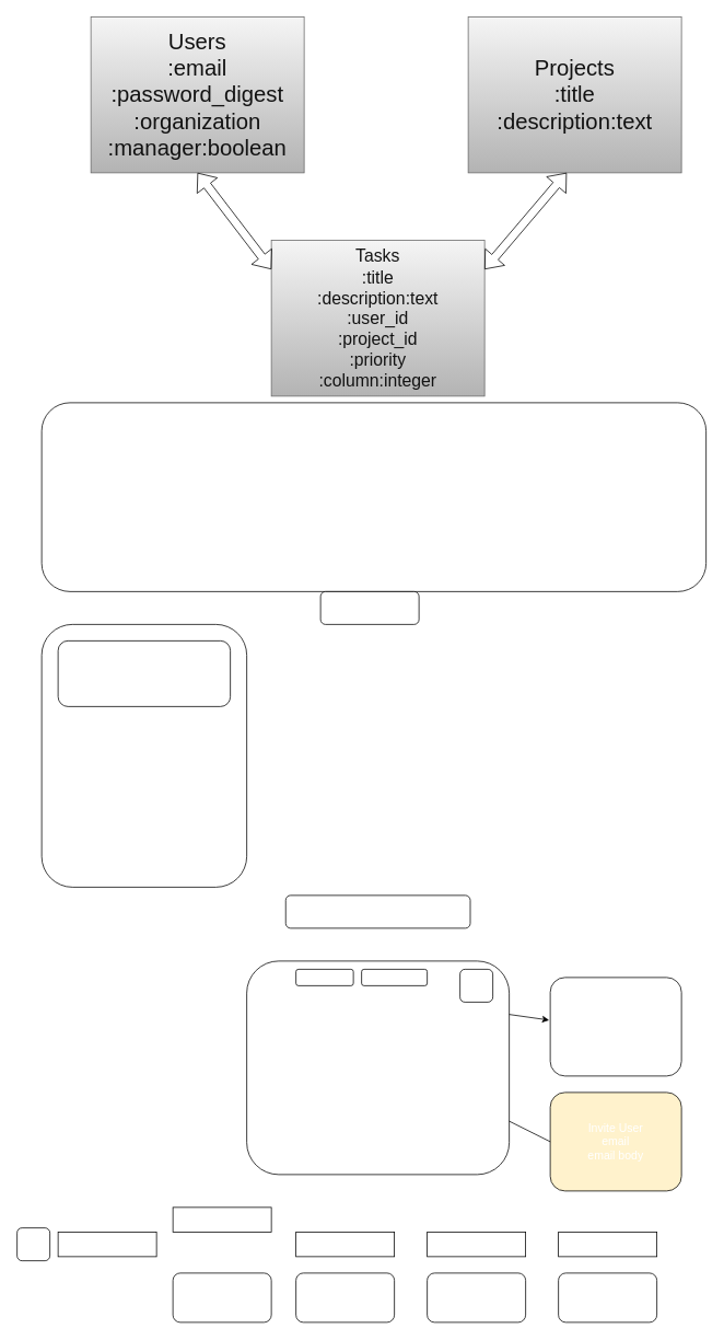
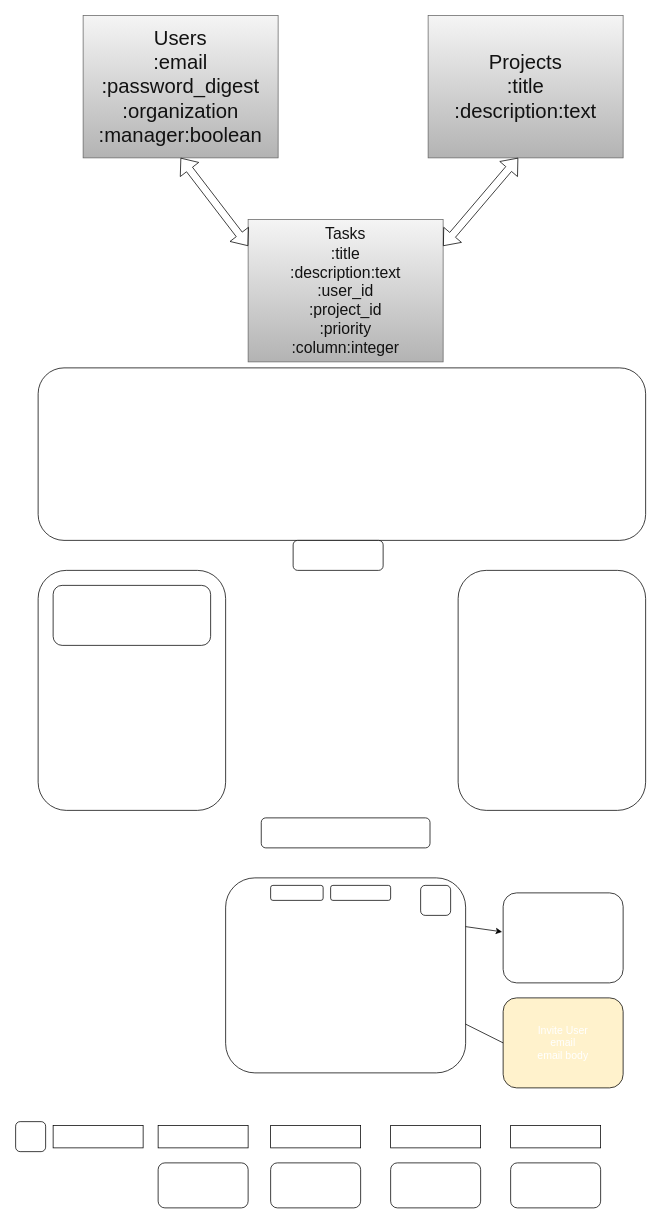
  <mxCell id="0" />
  <mxCell id="1" parent="0" />
  <mxCell id="2" value="&lt;font color=&quot;#121212&quot; style=&quot;font-size: 27px&quot;&gt;Users&lt;br&gt;:email&lt;br&gt;:password_digest&lt;br&gt;:organization&lt;br&gt;:manager:boolean&lt;br&gt;&lt;/font&gt;" style="whiteSpace=wrap;html=1;fillColor=#f5f5f5;gradientColor=#b3b3b3;strokeColor=#666666;" vertex="1" parent="1"><mxGeometry x="110" width="260" height="190" as="geometry" y="20" /></mxCell>
  <mxCell id="3" value="&lt;font color=&quot;#121212&quot; style=&quot;font-size: 21px&quot;&gt;Tasks&lt;br&gt;:title&lt;br&gt;:description:text&lt;br&gt;:user_id&lt;br&gt;:project_id&lt;br&gt;:priority&lt;br&gt;:column:integer&lt;br&gt;&lt;/font&gt;" style="whiteSpace=wrap;html=1;fillColor=#f5f5f5;gradientColor=#b3b3b3;strokeColor=#666666;" vertex="1" parent="1"><mxGeometry x="330" y="292" width="260" height="190" as="geometry" /></mxCell>
  <mxCell id="4" value="&lt;font color=&quot;#121212&quot; style=&quot;font-size: 27px&quot;&gt;Projects&lt;br&gt;:title&lt;br&gt;:description:text&lt;br&gt;&lt;/font&gt;" style="whiteSpace=wrap;html=1;fillColor=#f5f5f5;gradientColor=#b3b3b3;strokeColor=#666666;" vertex="1" parent="1"><mxGeometry x="570" width="260" height="190" as="geometry" y="20" /></mxCell>
  <mxCell id="5" value="" style="shape=flexArrow;endArrow=classic;startArrow=classic;html=1;fontSize=27;fontColor=#121212;entryX=0.5;entryY=1;entryDx=0;entryDy=0;exitX=0;exitY=0.25;exitDx=0;exitDy=0;" edge="1" parent="1" target="2"><mxGeometry width="100" height="100" relative="1" as="geometry"><mxPoint x="330" y="327.5" as="sourcePoint" /><mxPoint x="380" y="200" as="targetPoint" /></mxGeometry></mxCell>
  <mxCell id="6" value="" style="shape=flexArrow;endArrow=classic;startArrow=classic;html=1;fontSize=27;fontColor=#121212;exitX=1;exitY=0.25;exitDx=0;exitDy=0;" edge="1" parent="1"><mxGeometry width="100" height="100" relative="1" as="geometry"><mxPoint x="590" y="327.5" as="sourcePoint" /><mxPoint x="690" y="210" as="targetPoint" /></mxGeometry></mxCell>
  <mxCell id="7" value="&lt;font color=&quot;#ffffff&quot;&gt;Front end routes:&lt;br&gt;Home (login, signup, profile(if logged in))&lt;br&gt;Manager Logged in - All projects&amp;nbsp;&amp;nbsp;&lt;br&gt;Manager Logged in - All tasks (assignable) - Filter tasks based on user&lt;br&gt;User Logged in - Just see their tasks and projects&lt;br&gt;&lt;/font&gt;" style="rounded=1;whiteSpace=wrap;html=1;fontSize=21;fontColor=#121212;" vertex="1" parent="1"><mxGeometry x="50" y="490" width="810" height="230" as="geometry" /></mxCell>
  <mxCell id="8" value="Assigned" style="rounded=1;whiteSpace=wrap;html=1;fontSize=21;fontColor=#FFFFFF;" vertex="1" parent="1"><mxGeometry x="50" y="760" width="250" height="320" as="geometry" /></mxCell>
+ <mxCell id="9" value="Completed" style="rounded=1;whiteSpace=wrap;html=1;fontSize=21;fontColor=#FFFFFF;" vertex="1" parent="1"><mxGeometry x="610" y="760" width="250" height="320" as="geometry" /></mxCell>
  <mxCell id="10" value="User - Tasks" style="rounded=1;whiteSpace=wrap;html=1;fontSize=21;fontColor=#FFFFFF;" vertex="1" parent="1"><mxGeometry x="390" y="720" width="120" height="40" as="geometry" /></mxCell>
  <mxCell id="11" value="&lt;font style=&quot;font-size: 14px&quot;&gt;Title&lt;br&gt;Description&lt;br&gt;Project&amp;nbsp;&lt;br&gt;&lt;/font&gt;" style="rounded=1;whiteSpace=wrap;html=1;fontSize=21;fontColor=#FFFFFF;" vertex="1" parent="1"><mxGeometry x="70" y="780" width="210" height="80" as="geometry" /></mxCell>
  <mxCell id="12" value="Manager - Invite" style="rounded=1;whiteSpace=wrap;html=1;fontSize=21;fontColor=#FFFFFF;" vertex="1" parent="1"><mxGeometry x="347.5" y="1090" width="225" height="40" as="geometry" /></mxCell>
  <mxCell id="13" value="Form&lt;br&gt;&lt;br&gt;Title&lt;br&gt;Description" style="rounded=1;whiteSpace=wrap;html=1;fontSize=14;fontColor=#FFFFFF;" vertex="1" parent="1"><mxGeometry x="670" y="1190" width="160" height="120" as="geometry" /></mxCell>
  <mxCell id="14" value="List of Projects/List of Users" style="rounded=1;whiteSpace=wrap;html=1;fontSize=14;fontColor=#FFFFFF;" vertex="1" parent="1"><mxGeometry x="300" y="1170" width="320" height="260" as="geometry" /></mxCell>
  <mxCell id="15" value="Unassigned" style="rounded=1;whiteSpace=wrap;html=1;fontSize=14;fontColor=#FFFFFF;arcSize=0;" vertex="1" parent="1"><mxGeometry x="70" y="1500" width="120" height="30" as="geometry" /></mxCell>
- <mxCell id="16" value="User 2" style="rounded=1;whiteSpace=wrap;html=1;fontSize=14;fontColor=#FFFFFF;arcSize=0;" vertex="1" parent="1"><mxGeometry x="210" y="1470" width="120" height="30" as="geometry" /></mxCell>
+ <mxCell id="16" value="User 2" style="rounded=1;whiteSpace=wrap;html=1;fontSize=14;fontColor=#FFFFFF;arcSize=0;" vertex="1" parent="1"><mxGeometry x="210" y="1500" width="120" height="30" as="geometry" /></mxCell>
  <mxCell id="17" value="User 3" style="rounded=1;whiteSpace=wrap;html=1;fontSize=14;fontColor=#FFFFFF;arcSize=0;" vertex="1" parent="1"><mxGeometry x="360" y="1500" width="120" height="30" as="geometry" /></mxCell>
  <mxCell id="18" value="User 4" style="rounded=1;whiteSpace=wrap;html=1;fontSize=14;fontColor=#FFFFFF;arcSize=0;" vertex="1" parent="1"><mxGeometry x="520" y="1500" width="120" height="30" as="geometry" /></mxCell>
  <mxCell id="19" value="Task" style="rounded=1;whiteSpace=wrap;html=1;fontSize=14;fontColor=#FFFFFF;" vertex="1" parent="1"><mxGeometry x="680" y="1550" width="120" height="60" as="geometry" /></mxCell>
  <mxCell id="20" value="Task" style="rounded=1;whiteSpace=wrap;html=1;fontSize=14;fontColor=#FFFFFF;" vertex="1" parent="1"><mxGeometry x="210" y="1550" width="120" height="60" as="geometry" /></mxCell>
  <mxCell id="21" value="Task" style="rounded=1;whiteSpace=wrap;html=1;fontSize=14;fontColor=#FFFFFF;" vertex="1" parent="1"><mxGeometry x="360" y="1550" width="120" height="60" as="geometry" /></mxCell>
  <mxCell id="22" value="Task" style="rounded=1;whiteSpace=wrap;html=1;fontSize=14;fontColor=#FFFFFF;" vertex="1" parent="1"><mxGeometry x="520" y="1550" width="120" height="60" as="geometry" /></mxCell>
  <mxCell id="23" value="user 1" style="rounded=1;whiteSpace=wrap;html=1;fontSize=14;fontColor=#FFFFFF;arcSize=0;" vertex="1" parent="1"><mxGeometry x="680" y="1500" width="120" height="30" as="geometry" /></mxCell>
  <mxCell id="24" value="+" style="rounded=1;whiteSpace=wrap;html=1;fontSize=14;fontColor=#FFFFFF;" vertex="1" parent="1"><mxGeometry x="20" y="1495" width="40" height="40" as="geometry" /></mxCell>
  <mxCell id="25" value="" style="endArrow=classic;html=1;fontSize=14;fontColor=#FFFFFF;entryX=-0.008;entryY=0.433;entryDx=0;entryDy=0;entryPerimeter=0;exitX=1;exitY=0.25;exitDx=0;exitDy=0;" edge="1" parent="1" source="14" target="13"><mxGeometry width="50" height="50" relative="1" as="geometry"><mxPoint x="430" y="1210" as="sourcePoint" /><mxPoint x="480" y="1160" as="targetPoint" /></mxGeometry></mxCell>
  <mxCell id="26" value="+" style="rounded=1;whiteSpace=wrap;html=1;fontSize=14;fontColor=#FFFFFF;" vertex="1" parent="1"><mxGeometry x="560" y="1180" width="40" height="40" as="geometry" /></mxCell>
  <mxCell id="27" value="Users" style="rounded=1;whiteSpace=wrap;html=1;fontSize=14;fontColor=#FFFFFF;" vertex="1" parent="1"><mxGeometry x="360" y="1180" width="70" height="20" as="geometry" /></mxCell>
  <mxCell id="28" value="Projects" style="rounded=1;whiteSpace=wrap;html=1;fontSize=14;fontColor=#FFFFFF;" vertex="1" parent="1"><mxGeometry x="440" y="1180" width="80" height="20" as="geometry" /></mxCell>
  <mxCell id="29" value="Invite User&lt;br&gt;email&lt;br&gt;email body" style="rounded=1;whiteSpace=wrap;html=1;fontSize=14;fontColor=#FFFFFF;fillColor=#fff2cc;" vertex="1" parent="1"><mxGeometry x="670" y="1330" width="160" height="120" as="geometry" /></mxCell>
  <mxCell id="30" value="" style="endArrow=none;html=1;fontSize=14;fontColor=#FFFFFF;entryX=0;entryY=0.5;entryDx=0;entryDy=0;exitX=1;exitY=0.75;exitDx=0;exitDy=0;" edge="1" parent="1" source="14" target="29"><mxGeometry width="50" height="50" relative="1" as="geometry"><mxPoint x="430" y="1160" as="sourcePoint" /><mxPoint x="480" y="1110" as="targetPoint" /></mxGeometry></mxCell>
